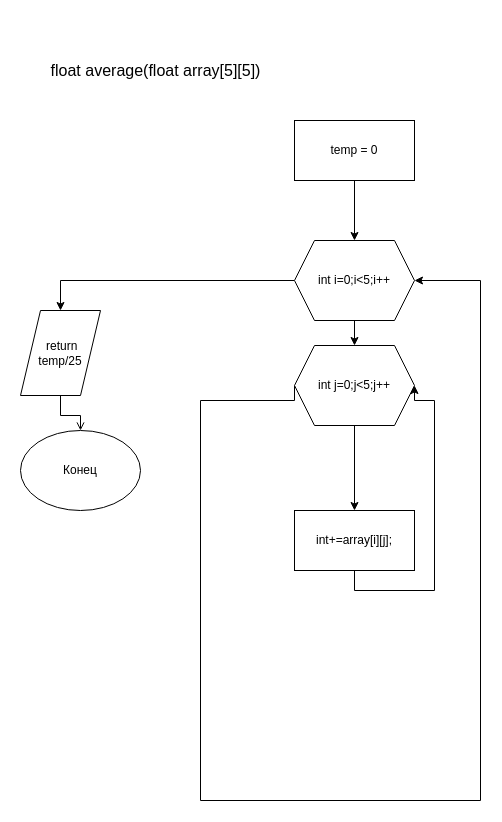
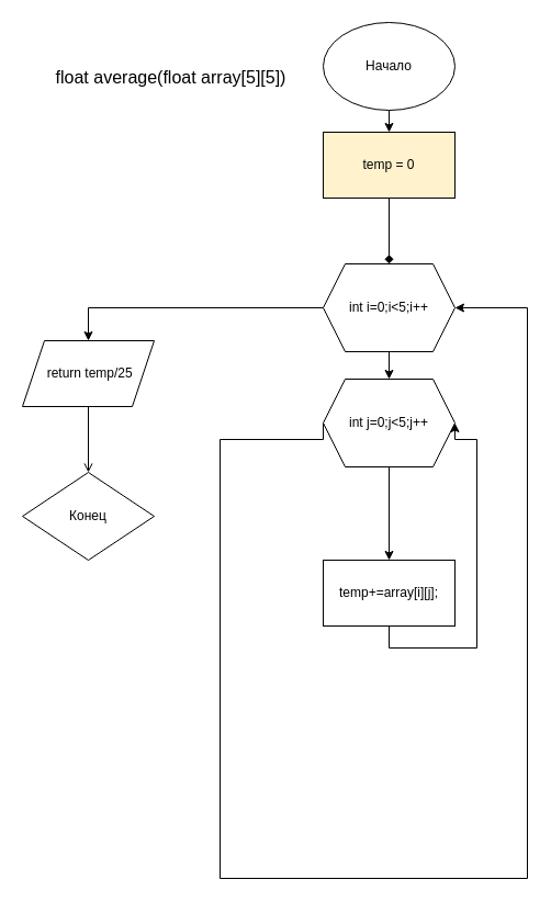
  <mxCell id="0" />
  <mxCell id="1" parent="0" />
- <mxCell id="4" style="edgeStyle=orthogonalEdgeStyle;rounded=0;orthogonalLoop=1;jettySize=auto;html=1;exitX=0.5;exitY=1;exitDx=0;exitDy=0;entryX=0.5;entryY=0;entryDx=0;entryDy=0;" parent="1" source="5" target="8" edge="1"><mxGeometry relative="1" as="geometry" /></mxCell>
- <mxCell id="5" value="temp = 0" style="rounded=0;whiteSpace=wrap;html=1;" parent="1" vertex="1"><mxGeometry x="294" y="120" width="120" height="60" as="geometry" /></mxCell>
+ <mxCell id="2" style="edgeStyle=orthogonalEdgeStyle;rounded=0;orthogonalLoop=1;jettySize=auto;html=1;exitX=0.5;exitY=1;exitDx=0;exitDy=0;entryX=0.5;entryY=0;entryDx=0;entryDy=0;" parent="1" source="3" target="5" edge="1"><mxGeometry relative="1" as="geometry" /></mxCell>
+ <mxCell id="3" value="&lt;div&gt;Начало&lt;/div&gt;" style="ellipse;whiteSpace=wrap;html=1;" parent="1" vertex="1"><mxGeometry x="294" y="20" width="120" height="80" as="geometry" /></mxCell>
+ <mxCell id="4" style="edgeStyle=orthogonalEdgeStyle;rounded=0;orthogonalLoop=1;jettySize=auto;html=1;exitX=0.5;exitY=1;exitDx=0;exitDy=0;entryX=0.5;entryY=0;entryDx=0;entryDy=0;endArrow=diamond;" parent="1" source="5" target="8" edge="1"><mxGeometry relative="1" as="geometry" /></mxCell>
+ <mxCell id="5" value="temp = 0" style="rounded=0;whiteSpace=wrap;html=1;fillColor=#fff2cc;" parent="1" vertex="1"><mxGeometry x="294" y="120" width="120" height="60" as="geometry" /></mxCell>
  <mxCell id="6" style="edgeStyle=orthogonalEdgeStyle;rounded=0;orthogonalLoop=1;jettySize=auto;html=1;exitX=0.5;exitY=1;exitDx=0;exitDy=0;entryX=0.5;entryY=0;entryDx=0;entryDy=0;strokeColor=default;fontSize=16;endArrow=classic;endFill=1;" parent="1" source="8" target="12" edge="1"><mxGeometry relative="1" as="geometry" /></mxCell>
  <mxCell id="7" style="edgeStyle=orthogonalEdgeStyle;rounded=0;orthogonalLoop=1;jettySize=auto;html=1;exitX=0;exitY=0.5;exitDx=0;exitDy=0;entryX=0.5;entryY=0;entryDx=0;entryDy=0;strokeColor=default;fontSize=12;endArrow=classic;endFill=1;" parent="1" source="8" target="14" edge="1"><mxGeometry relative="1" as="geometry" /></mxCell>
  <mxCell id="8" value="int i=0;i&amp;lt;5;i++" style="shape=hexagon;perimeter=hexagonPerimeter2;whiteSpace=wrap;html=1;fixedSize=1;" parent="1" vertex="1"><mxGeometry x="294" y="240" width="120" height="80" as="geometry" /></mxCell>
  <mxCell id="9" value="float average(float array[5][5])" style="text;html=1;align=center;verticalAlign=middle;resizable=0;points=[];autosize=1;strokeColor=none;fillColor=none;fontSize=16;" parent="1" vertex="1"><mxGeometry x="40" y="55" width="230" height="30" as="geometry" /></mxCell>
  <mxCell id="10" style="edgeStyle=orthogonalEdgeStyle;rounded=0;orthogonalLoop=1;jettySize=auto;html=1;exitX=0;exitY=0.5;exitDx=0;exitDy=0;entryX=1;entryY=0.5;entryDx=0;entryDy=0;strokeColor=default;fontSize=12;endArrow=classic;endFill=1;" parent="1" source="12" target="8" edge="1"><mxGeometry relative="1" as="geometry"><Array as="points"><mxPoint x="200" y="400" /><mxPoint x="200" y="800" /><mxPoint x="480" y="800" /><mxPoint x="480" y="280" /></Array></mxGeometry></mxCell>
  <mxCell id="11" style="edgeStyle=orthogonalEdgeStyle;rounded=0;orthogonalLoop=1;jettySize=auto;html=1;exitX=0.5;exitY=1;exitDx=0;exitDy=0;entryX=0.5;entryY=0;entryDx=0;entryDy=0;" edge="1" parent="1" source="12" target="17"><mxGeometry relative="1" as="geometry" /></mxCell>
  <mxCell id="12" value="int j=0;j&amp;lt;5;j++" style="shape=hexagon;perimeter=hexagonPerimeter2;whiteSpace=wrap;html=1;fixedSize=1;fontSize=12;" parent="1" vertex="1"><mxGeometry x="294" y="345" width="120" height="80" as="geometry" /></mxCell>
  <mxCell id="13" style="edgeStyle=orthogonalEdgeStyle;rounded=0;orthogonalLoop=1;jettySize=auto;html=1;exitX=0.5;exitY=1;exitDx=0;exitDy=0;strokeColor=default;fontSize=12;endArrow=open;endFill=1;" parent="1" source="14" target="15" edge="1"><mxGeometry relative="1" as="geometry" /></mxCell>
- <mxCell id="14" value="&amp;nbsp;return temp/25" style="shape=parallelogram;perimeter=parallelogramPerimeter;whiteSpace=wrap;html=1;fixedSize=1;fontSize=12;" parent="1" vertex="1"><mxGeometry x="20" y="310" width="80" height="85" as="geometry" /></mxCell>
- <mxCell id="15" value="Конец" style="ellipse;whiteSpace=wrap;html=1;fontSize=12;" parent="1" vertex="1"><mxGeometry x="20" y="430" width="120" height="80" as="geometry" /></mxCell>
+ <mxCell id="14" value="&amp;nbsp;return temp/25" style="shape=parallelogram;perimeter=parallelogramPerimeter;whiteSpace=wrap;html=1;fixedSize=1;fontSize=12;" parent="1" vertex="1"><mxGeometry x="20" y="310" width="120" height="60" as="geometry" /></mxCell>
+ <mxCell id="15" value="Конец" style="rhombus;whiteSpace=wrap;html=1;fontSize=12;" parent="1" vertex="1"><mxGeometry x="20" y="430" width="120" height="80" as="geometry" /></mxCell>
  <mxCell id="16" style="edgeStyle=orthogonalEdgeStyle;rounded=0;orthogonalLoop=1;jettySize=auto;html=1;exitX=0.5;exitY=1;exitDx=0;exitDy=0;entryX=1;entryY=0.5;entryDx=0;entryDy=0;" edge="1" parent="1" source="17" target="12"><mxGeometry relative="1" as="geometry"><Array as="points"><mxPoint x="354" y="590" /><mxPoint x="434" y="590" /><mxPoint x="434" y="400" /></Array></mxGeometry></mxCell>
- <mxCell id="17" value="int+=array[i][j];" style="rounded=0;whiteSpace=wrap;html=1;" vertex="1" parent="1"><mxGeometry x="294" y="510" width="120" height="60" as="geometry" /></mxCell>
+ <mxCell id="17" value="temp+=array[i][j];" style="rounded=0;whiteSpace=wrap;html=1;" vertex="1" parent="1"><mxGeometry x="294" y="510" width="120" height="60" as="geometry" /></mxCell>
